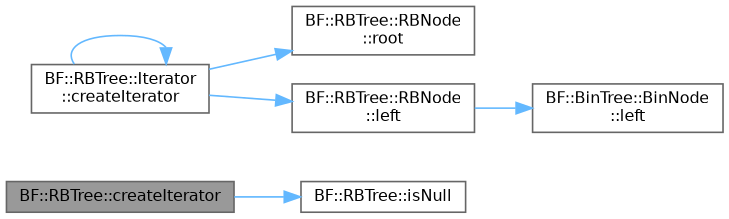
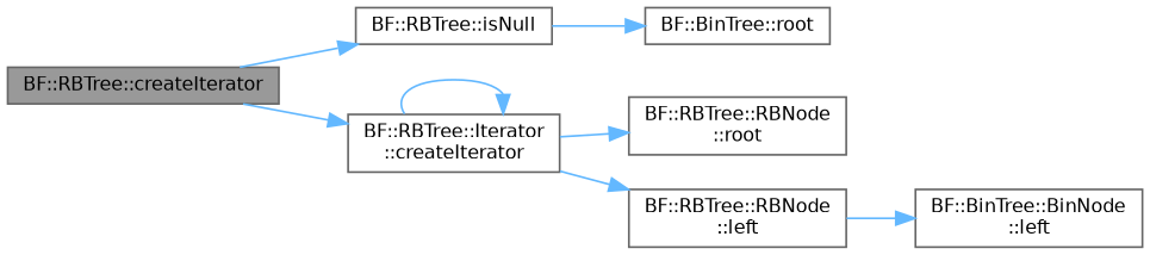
  digraph {
    rankdir=LR
    node [color=grey40 fillcolor=white fontname=Helvetica fontsize=10 shape=box style=filled]
    edge [color=steelblue1 fontname=Helvetica fontsize=10 labelfontname=Helvetica labelfontsize=10 style=solid]
    n1 [color=gray40 fillcolor=grey60 fontcolor=black height=0.2 label="BF::RBTree::createIterator" width=0.4]
    n2 [height=0.2 label="BF::RBTree::isNull" width=0.4]
    n3 [height=0.2 label="BF::RBTree::Iterator\l::createIterator" width=0.4]
+   n4 [height=0.2 label="BF::BinTree::root" width=0.4]
    n5 [height=0.2 label="BF::RBTree::RBNode\l::root" width=0.4]
    n6 [height=0.2 label="BF::RBTree::RBNode\l::left" width=0.4]
    n7 [height=0.2 label="BF::BinTree::BinNode\l::left" width=0.4]
    n1 -> n2
+   n1 -> n3
+   n2 -> n4
    n3 -> n3
    n3 -> n5
    n3 -> n6
    n6 -> n7
  }
